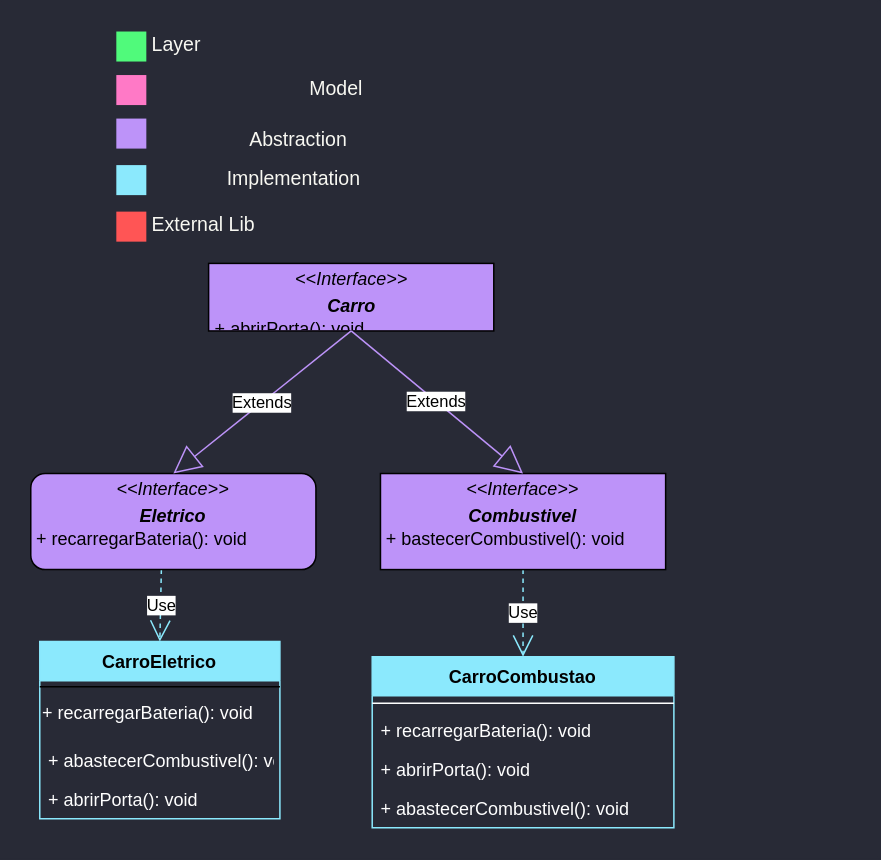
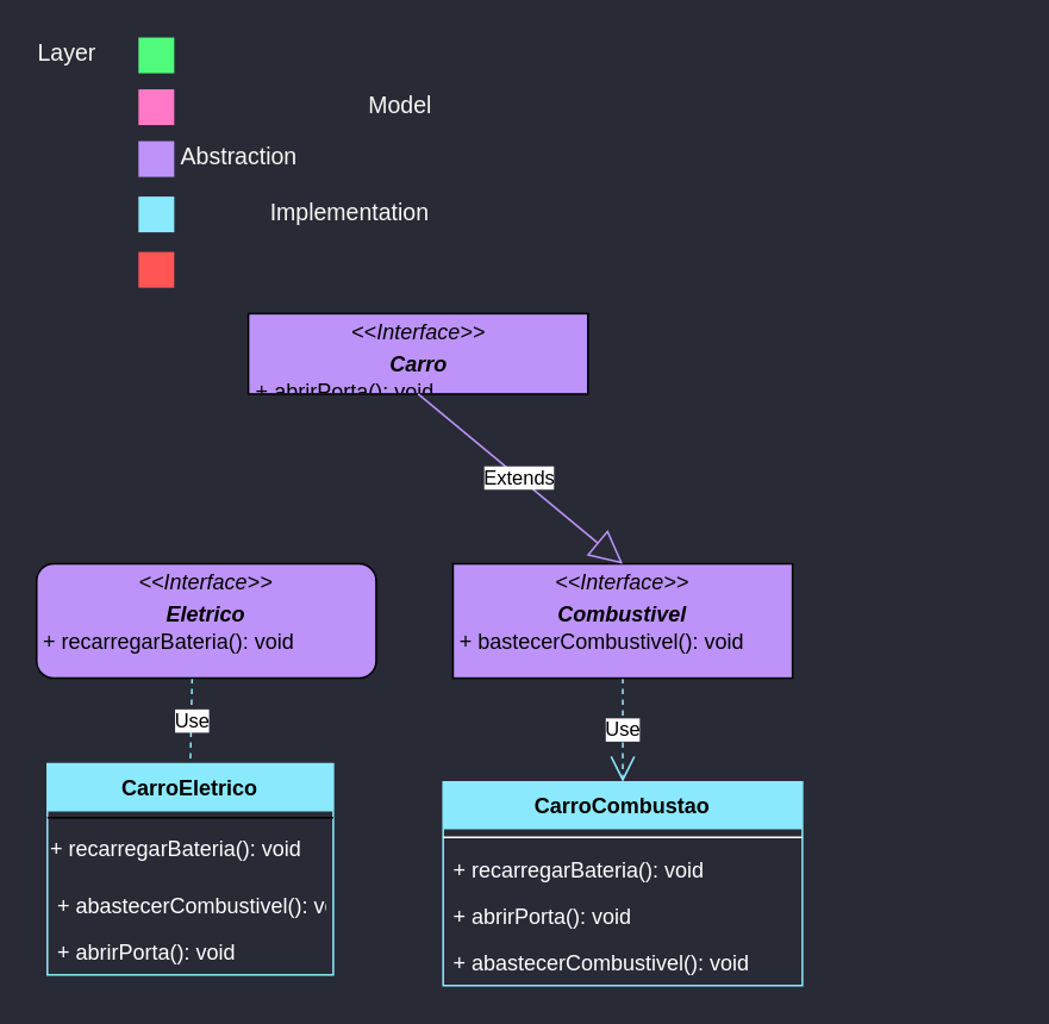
  <mxCell id="0" />
  <mxCell id="1" parent="0" />
  <mxCell id="2" value="" style="rounded=0;whiteSpace=wrap;html=1;strokeColor=none;strokeWidth=3;fillColor=#FF79C6;fontSize=13;fontColor=#F8F8F2;align=right;" parent="1" vertex="1"><mxGeometry x="77" y="49.5" width="20" height="20" as="geometry" /></mxCell>
  <mxCell id="3" value="Model" style="text;html=1;resizable=0;points=[];autosize=1;align=left;verticalAlign=middle;spacingTop=-4;fontSize=13;fontColor=#F8F8F2;" parent="1" vertex="1"><mxGeometry x="204" y="51.5" width="45" height="16" as="geometry" /></mxCell>
  <mxCell id="4" value="" style="rounded=0;whiteSpace=wrap;html=1;strokeColor=none;strokeWidth=3;fillColor=#BD93F9;fontSize=13;fontColor=#F8F8F2;align=right;" parent="1" vertex="1"><mxGeometry x="77" y="78.5" width="20" height="20" as="geometry" /></mxCell>
- <mxCell id="5" value="Abstraction" style="text;html=1;resizable=0;points=[];autosize=1;align=left;verticalAlign=middle;spacingTop=-4;fontSize=13;fontColor=#F8F8F2;" parent="1" vertex="1"><mxGeometry x="164" y="85.5" width="75" height="16" as="geometry" /></mxCell>
+ <mxCell id="5" value="Abstraction" style="text;html=1;resizable=0;points=[];autosize=1;align=left;verticalAlign=middle;spacingTop=-4;fontSize=13;fontColor=#F8F8F2;" parent="1" vertex="1"><mxGeometry x="99" y="80.5" width="75" height="16" as="geometry" /></mxCell>
  <mxCell id="6" value="" style="rounded=0;whiteSpace=wrap;html=1;strokeColor=none;strokeWidth=3;fillColor=#8BE9FD;fontSize=13;fontColor=#F8F8F2;align=right;" parent="1" vertex="1"><mxGeometry x="77" y="109.5" width="20" height="20" as="geometry" /></mxCell>
  <mxCell id="7" value="Implementation" style="text;html=1;resizable=0;points=[];autosize=1;align=left;verticalAlign=middle;spacingTop=-4;fontSize=13;fontColor=#F8F8F2;" parent="1" vertex="1"><mxGeometry x="149" y="111.5" width="99" height="16" as="geometry" /></mxCell>
  <mxCell id="8" value="" style="rounded=0;whiteSpace=wrap;html=1;strokeColor=none;strokeWidth=3;fillColor=#50FA7B;fontSize=13;fontColor=#F8F8F2;align=right;" parent="1" vertex="1"><mxGeometry x="77" y="20.5" width="20" height="20" as="geometry" /></mxCell>
- <mxCell id="9" value="Layer" style="text;html=1;resizable=0;points=[];autosize=1;align=left;verticalAlign=middle;spacingTop=-4;fontSize=13;fontColor=#F8F8F2;" parent="1" vertex="1"><mxGeometry x="99" y="22.5" width="43" height="16" as="geometry" /></mxCell>
+ <mxCell id="9" value="Layer" style="text;html=1;resizable=0;points=[];autosize=1;align=left;verticalAlign=middle;spacingTop=-4;fontSize=13;fontColor=#F8F8F2;" parent="1" vertex="1"><mxGeometry x="19" y="22.5" width="43" height="16" as="geometry" /></mxCell>
  <mxCell id="10" value="" style="rounded=0;whiteSpace=wrap;html=1;strokeColor=none;strokeWidth=3;fillColor=#FF5555;fontSize=13;fontColor=#F8F8F2;align=right;" parent="1" vertex="1"><mxGeometry x="77" y="140.5" width="20" height="20" as="geometry" /></mxCell>
- <mxCell id="11" value="External Lib" style="text;html=1;resizable=0;points=[];autosize=1;align=left;verticalAlign=middle;spacingTop=-4;fontSize=13;fontColor=#F8F8F2;" parent="1" vertex="1"><mxGeometry x="99" y="142.5" width="79" height="16" as="geometry" /></mxCell>
  <mxCell id="12" style="edgeStyle=orthogonalEdgeStyle;rounded=0;orthogonalLoop=1;jettySize=auto;html=1;exitX=0;exitY=0.5;exitDx=0;exitDy=0;entryX=1;entryY=0.5;entryDx=0;entryDy=0;fontSize=13;fontColor=#F8F8F2;strokeWidth=2;strokeColor=#BD93F9;" parent="1" edge="1"><mxGeometry relative="1" as="geometry"><mxPoint x="369" y="399" as="targetPoint" /></mxGeometry></mxCell>
  <mxCell id="13" style="edgeStyle=orthogonalEdgeStyle;rounded=0;orthogonalLoop=1;jettySize=auto;html=1;exitX=1;exitY=0.5;exitDx=0;exitDy=0;entryX=0;entryY=0.5;entryDx=0;entryDy=0;strokeColor=#BD93F9;strokeWidth=2;fontSize=13;fontColor=#F8F8F2;" parent="1" edge="1"><mxGeometry relative="1" as="geometry"><mxPoint x="565" y="399" as="sourcePoint" /></mxGeometry></mxCell>
  <mxCell id="14" value="CarroCombustao" style="swimlane;fontStyle=1;align=center;verticalAlign=top;childLayout=stackLayout;horizontal=1;startSize=26;horizontalStack=0;resizeParent=1;resizeParentMax=0;resizeLast=0;collapsible=1;marginBottom=0;strokeColor=#8BE9FD;fillColor=#8BE9FD;" parent="1" vertex="1"><mxGeometry x="247.5" y="437" width="201" height="114" as="geometry" /></mxCell>
  <mxCell id="15" value="" style="line;strokeWidth=1;fillColor=none;align=left;verticalAlign=middle;spacingTop=-1;spacingLeft=3;spacingRight=3;rotatable=0;labelPosition=right;points=[];portConstraint=eastwest;strokeColor=#FFFFFF;" parent="14" vertex="1"><mxGeometry y="26" width="201" height="10" as="geometry" /></mxCell>
  <mxCell id="16" value="+ recarregarBateria(): void" style="text;strokeColor=none;fillColor=none;align=left;verticalAlign=top;spacingLeft=4;spacingRight=4;overflow=hidden;rotatable=0;points=[[0,0.5],[1,0.5]];portConstraint=eastwest;fontColor=#FFFFFF;" parent="14" vertex="1"><mxGeometry y="36" width="201" height="26" as="geometry" /></mxCell>
  <mxCell id="17" value="+ abrirPorta(): void&#10;&#10;" style="text;strokeColor=none;fillColor=none;align=left;verticalAlign=top;spacingLeft=4;spacingRight=4;overflow=hidden;rotatable=0;points=[[0,0.5],[1,0.5]];portConstraint=eastwest;fontColor=#FFFFFF;" parent="14" vertex="1"><mxGeometry y="62" width="201" height="26" as="geometry" /></mxCell>
  <mxCell id="18" value="+ abastecerCombustivel(): void" style="text;strokeColor=none;fillColor=none;align=left;verticalAlign=top;spacingLeft=4;spacingRight=4;overflow=hidden;rotatable=0;points=[[0,0.5],[1,0.5]];portConstraint=eastwest;fontColor=#FFFFFF;" parent="14" vertex="1"><mxGeometry y="88" width="201" height="26" as="geometry" /></mxCell>
  <mxCell id="19" value="CarroEletrico" style="swimlane;fontStyle=1;align=center;verticalAlign=top;childLayout=stackLayout;horizontal=1;startSize=26;horizontalStack=0;resizeParent=1;resizeParentMax=0;resizeLast=0;collapsible=1;marginBottom=0;strokeColor=#8BE9FD;fillColor=#8BE9FD;" parent="1" vertex="1"><mxGeometry x="26" y="427" width="160" height="118" as="geometry" /></mxCell>
  <mxCell id="20" value="" style="line;strokeWidth=1;fillColor=none;align=left;verticalAlign=middle;spacingTop=-1;spacingLeft=3;spacingRight=3;rotatable=0;labelPosition=right;points=[];portConstraint=eastwest;" parent="19" vertex="1"><mxGeometry y="26" width="160" height="8" as="geometry" /></mxCell>
  <mxCell id="21" value="&lt;font color=&quot;#ffffff&quot;&gt;+ recarregarBateria(): void&lt;/font&gt;" style="text;html=1;direction=south;" parent="19" vertex="1"><mxGeometry y="34" width="160" height="32" as="geometry" /></mxCell>
  <mxCell id="22" value="+ abastecerCombustivel(): void" style="text;strokeColor=none;fillColor=none;align=left;verticalAlign=top;spacingLeft=4;spacingRight=4;overflow=hidden;rotatable=0;points=[[0,0.5],[1,0.5]];portConstraint=eastwest;fontColor=#FFFFFF;" parent="19" vertex="1"><mxGeometry y="66" width="160" height="26" as="geometry" /></mxCell>
  <mxCell id="23" value="+ abrirPorta(): void&#10;&#10;" style="text;strokeColor=none;fillColor=none;align=left;verticalAlign=top;spacingLeft=4;spacingRight=4;overflow=hidden;rotatable=0;points=[[0,0.5],[1,0.5]];portConstraint=eastwest;fontColor=#FFFFFF;" parent="19" vertex="1"><mxGeometry y="92" width="160" height="26" as="geometry" /></mxCell>
  <mxCell id="24" value="&lt;p style=&quot;margin: 0px ; margin-top: 4px ; text-align: center&quot;&gt;&lt;i&gt;&amp;lt;&amp;lt;Interface&amp;gt;&amp;gt;&lt;/i&gt;&lt;/p&gt;&lt;p style=&quot;margin: 0px ; margin-top: 4px ; text-align: center&quot;&gt;&lt;i&gt;&lt;b&gt;Carro&lt;/b&gt;&lt;/i&gt;&lt;br&gt;&lt;/p&gt;&lt;p style=&quot;margin: 0px ; margin-left: 4px&quot;&gt;&lt;/p&gt;&lt;p style=&quot;margin: 0px ; margin-left: 4px&quot;&gt;+ abrirPorta(): void&lt;/p&gt;" style="verticalAlign=top;align=left;overflow=fill;fontSize=12;fontFamily=Helvetica;html=1;fillColor=#BD93F9;" parent="1" vertex="1"><mxGeometry x="138.5" y="175" width="190" height="45" as="geometry" /></mxCell>
- <mxCell id="25" value="Use" style="endArrow=open;endSize=12;dashed=1;html=1;entryX=0.5;entryY=0;entryDx=0;entryDy=0;strokeColor=#8BE9FD;exitX=0.458;exitY=1;exitDx=0;exitDy=0;exitPerimeter=0;" parent="1" source="27" target="19" edge="1"><mxGeometry width="160" relative="1" as="geometry"><mxPoint x="79" y="365" as="sourcePoint" /><mxPoint x="157" y="530" as="targetPoint" /></mxGeometry></mxCell>
+ <mxCell id="25" value="Use" style="endArrow=none;endSize=12;dashed=1;html=1;entryX=0.5;entryY=0;entryDx=0;entryDy=0;strokeColor=#8BE9FD;exitX=0.458;exitY=1;exitDx=0;exitDy=0;exitPerimeter=0;" parent="1" source="27" target="19" edge="1"><mxGeometry width="160" relative="1" as="geometry"><mxPoint x="79" y="365" as="sourcePoint" /><mxPoint x="157" y="530" as="targetPoint" /></mxGeometry></mxCell>
  <mxCell id="26" value="Use" style="endArrow=open;endSize=12;dashed=1;html=1;strokeColor=#8BE9FD;entryX=0.5;entryY=0;entryDx=0;entryDy=0;exitX=0.5;exitY=1;exitDx=0;exitDy=0;" parent="1" source="28" target="14" edge="1"><mxGeometry width="160" relative="1" as="geometry"><mxPoint x="387" y="354" as="sourcePoint" /><mxPoint x="157" y="520" as="targetPoint" /></mxGeometry></mxCell>
  <mxCell id="27" value="&lt;p style=&quot;margin: 0px ; margin-top: 4px ; text-align: center&quot;&gt;&lt;i&gt;&amp;lt;&amp;lt;Interface&amp;gt;&amp;gt;&lt;/i&gt;&lt;/p&gt;&lt;p style=&quot;margin: 0px ; margin-top: 4px ; text-align: center&quot;&gt;&lt;i&gt;&lt;b&gt;Eletrico&lt;/b&gt;&lt;/i&gt;&lt;br&gt;&lt;/p&gt;&lt;p style=&quot;margin: 0px ; margin-left: 4px&quot;&gt;&lt;/p&gt;&lt;p style=&quot;margin: 0px ; margin-left: 4px&quot;&gt;+ recarregarBateria(): void&lt;/p&gt;" style="verticalAlign=top;align=left;overflow=fill;fontSize=12;fontFamily=Helvetica;html=1;fillColor=#BD93F9;rounded=1;" parent="1" vertex="1"><mxGeometry x="20" y="315" width="190" height="64" as="geometry" /></mxCell>
  <mxCell id="28" value="&lt;p style=&quot;margin: 0px ; margin-top: 4px ; text-align: center&quot;&gt;&lt;i&gt;&amp;lt;&amp;lt;Interface&amp;gt;&amp;gt;&lt;/i&gt;&lt;/p&gt;&lt;p style=&quot;margin: 0px ; margin-top: 4px ; text-align: center&quot;&gt;&lt;b&gt;&lt;i&gt;Combustivel&lt;/i&gt;&lt;/b&gt;&lt;/p&gt;&lt;p style=&quot;margin: 0px ; margin-left: 4px&quot;&gt;&lt;/p&gt;&lt;p style=&quot;margin: 0px ; margin-left: 4px&quot;&gt;+ bastecerCombustivel(): void&lt;/p&gt;" style="verticalAlign=top;align=left;overflow=fill;fontSize=12;fontFamily=Helvetica;html=1;fillColor=#BD93F9;" parent="1" vertex="1"><mxGeometry x="253" y="315" width="190" height="64" as="geometry" /></mxCell>
- <mxCell id="29" value="Extends" style="endArrow=block;endSize=16;endFill=0;html=1;exitX=0.5;exitY=1;exitDx=0;exitDy=0;entryX=0.5;entryY=0;entryDx=0;entryDy=0;strokeColor=#BD93F9;" parent="1" source="24" target="27" edge="1"><mxGeometry width="160" relative="1" as="geometry"><mxPoint x="-16" y="585" as="sourcePoint" /><mxPoint x="144" y="585" as="targetPoint" /></mxGeometry></mxCell>
  <mxCell id="30" value="Extends" style="endArrow=block;endSize=16;endFill=0;html=1;strokeColor=#BD93F9;exitX=0.5;exitY=1;exitDx=0;exitDy=0;entryX=0.5;entryY=0;entryDx=0;entryDy=0;" parent="1" source="24" target="28" edge="1"><mxGeometry width="160" relative="1" as="geometry"><mxPoint x="-16" y="585" as="sourcePoint" /><mxPoint x="144" y="585" as="targetPoint" /></mxGeometry></mxCell>
